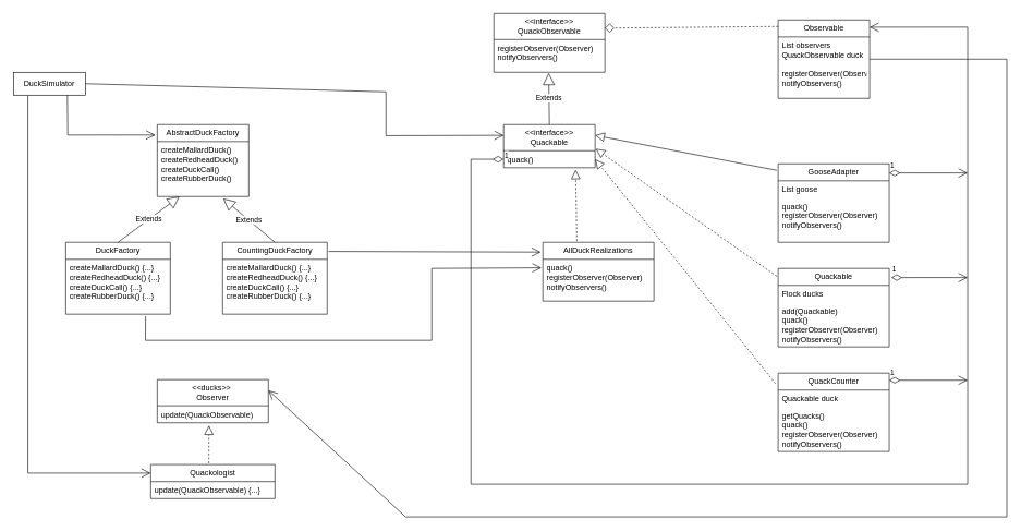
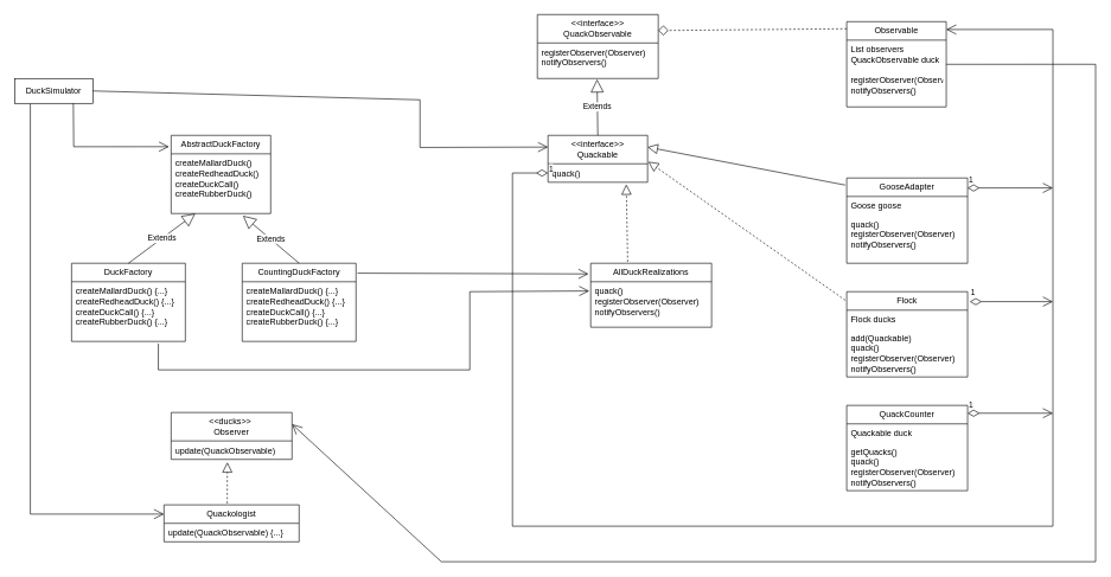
  <mxCell id="0" />
  <mxCell id="1" parent="0" />
  <mxCell id="2" value="DuckSimulator" style="html=1;whiteSpace=wrap;" vertex="1" parent="1"><mxGeometry x="20" y="110" width="110" height="35" as="geometry" /></mxCell>
  <mxCell id="3" value="AbstractDuckFactory" style="swimlane;fontStyle=0;childLayout=stackLayout;horizontal=1;startSize=26;fillColor=none;horizontalStack=0;resizeParent=1;resizeParentMax=0;resizeLast=0;collapsible=1;marginBottom=0;whiteSpace=wrap;html=1;" vertex="1" parent="1"><mxGeometry x="240" y="190" width="140" height="110" as="geometry" /></mxCell>
  <mxCell id="4" value="createMallardDuck()&lt;div&gt;createRedheadDuck() createDuckCall() createRubberDuck()&lt;br&gt;&lt;/div&gt;" style="text;strokeColor=none;fillColor=none;align=left;verticalAlign=top;spacingLeft=4;spacingRight=4;overflow=hidden;rotatable=0;points=[[0,0.5],[1,0.5]];portConstraint=eastwest;whiteSpace=wrap;html=1;" vertex="1" parent="3"><mxGeometry y="26" width="140" height="84" as="geometry" /></mxCell>
  <mxCell id="5" value="" style="endArrow=open;endFill=1;endSize=12;html=1;rounded=0;exitX=0.75;exitY=1;exitDx=0;exitDy=0;entryX=-0.021;entryY=0.145;entryDx=0;entryDy=0;entryPerimeter=0;" edge="1" parent="1" source="2" target="3"><mxGeometry width="160" relative="1" as="geometry"><mxPoint x="50" y="230" as="sourcePoint" /><mxPoint x="210" y="230" as="targetPoint" /><Array as="points"><mxPoint x="103" y="206" /></Array></mxGeometry></mxCell>
  <mxCell id="6" value="DuckFactory" style="swimlane;fontStyle=0;childLayout=stackLayout;horizontal=1;startSize=26;fillColor=none;horizontalStack=0;resizeParent=1;resizeParentMax=0;resizeLast=0;collapsible=1;marginBottom=0;whiteSpace=wrap;html=1;" vertex="1" parent="1"><mxGeometry x="100" y="370" width="160" height="110" as="geometry" /></mxCell>
  <mxCell id="7" value="createMallardDuck() {...}&lt;div&gt;createRedheadDuck() {...} createDuckCall() {...} createRubberDuck() {...}&lt;/div&gt;" style="text;strokeColor=none;fillColor=none;align=left;verticalAlign=top;spacingLeft=4;spacingRight=4;overflow=hidden;rotatable=0;points=[[0,0.5],[1,0.5]];portConstraint=eastwest;whiteSpace=wrap;html=1;" vertex="1" parent="6"><mxGeometry y="26" width="160" height="84" as="geometry" /></mxCell>
  <mxCell id="8" value="CountingDuckFactory" style="swimlane;fontStyle=0;childLayout=stackLayout;horizontal=1;startSize=26;fillColor=none;horizontalStack=0;resizeParent=1;resizeParentMax=0;resizeLast=0;collapsible=1;marginBottom=0;whiteSpace=wrap;html=1;" vertex="1" parent="1"><mxGeometry x="340" y="370" width="160" height="110" as="geometry" /></mxCell>
  <mxCell id="9" value="createMallardDuck() {...}&lt;div&gt;createRedheadDuck() {...} createDuckCall() {...} createRubberDuck() {...}&lt;/div&gt;" style="text;strokeColor=none;fillColor=none;align=left;verticalAlign=top;spacingLeft=4;spacingRight=4;overflow=hidden;rotatable=0;points=[[0,0.5],[1,0.5]];portConstraint=eastwest;whiteSpace=wrap;html=1;" vertex="1" parent="8"><mxGeometry y="26" width="160" height="84" as="geometry" /></mxCell>
  <mxCell id="10" value="Extends" style="endArrow=block;endSize=16;endFill=0;html=1;rounded=0;exitX=0.5;exitY=0;exitDx=0;exitDy=0;entryX=0.243;entryY=1;entryDx=0;entryDy=0;entryPerimeter=0;" edge="1" parent="1" source="6" target="4"><mxGeometry width="160" relative="1" as="geometry"><mxPoint x="170" y="340" as="sourcePoint" /><mxPoint x="330" y="340" as="targetPoint" /></mxGeometry></mxCell>
  <mxCell id="11" value="Extends" style="endArrow=block;endSize=16;endFill=0;html=1;rounded=0;exitX=0.5;exitY=0;exitDx=0;exitDy=0;entryX=0.721;entryY=1.036;entryDx=0;entryDy=0;entryPerimeter=0;" edge="1" parent="1" source="8" target="4"><mxGeometry width="160" relative="1" as="geometry"><mxPoint x="190" y="380" as="sourcePoint" /><mxPoint x="284" y="310" as="targetPoint" /></mxGeometry></mxCell>
  <mxCell id="12" value="&amp;lt;&amp;lt;interface&amp;gt;&amp;gt;&lt;div&gt;Quackable&lt;/div&gt;" style="swimlane;fontStyle=0;childLayout=stackLayout;horizontal=1;startSize=40;fillColor=none;horizontalStack=0;resizeParent=1;resizeParentMax=0;resizeLast=0;collapsible=1;marginBottom=0;whiteSpace=wrap;html=1;" vertex="1" parent="1"><mxGeometry x="770" y="190" width="140" height="66" as="geometry" /></mxCell>
  <mxCell id="13" value="quack()" style="text;strokeColor=none;fillColor=none;align=left;verticalAlign=top;spacingLeft=4;spacingRight=4;overflow=hidden;rotatable=0;points=[[0,0.5],[1,0.5]];portConstraint=eastwest;whiteSpace=wrap;html=1;" vertex="1" parent="12"><mxGeometry y="40" width="140" height="26" as="geometry" /></mxCell>
  <mxCell id="14" value="" style="endArrow=open;endFill=1;endSize=12;html=1;rounded=0;exitX=1;exitY=0.5;exitDx=0;exitDy=0;entryX=0;entryY=0.25;entryDx=0;entryDy=0;" edge="1" parent="1" source="2" target="12"><mxGeometry width="160" relative="1" as="geometry"><mxPoint x="260" y="130" as="sourcePoint" /><mxPoint x="420" y="130" as="targetPoint" /><Array as="points"><mxPoint x="590" y="140" /><mxPoint x="590" y="207" /></Array></mxGeometry></mxCell>
  <mxCell id="15" value="&amp;lt;&amp;lt;interface&amp;gt;&amp;gt; QuackObservable" style="swimlane;fontStyle=0;childLayout=stackLayout;horizontal=1;startSize=40;fillColor=none;horizontalStack=0;resizeParent=1;resizeParentMax=0;resizeLast=0;collapsible=1;marginBottom=0;whiteSpace=wrap;html=1;" vertex="1" parent="1"><mxGeometry x="755" y="20" width="170" height="90" as="geometry" /></mxCell>
  <mxCell id="16" value="registerObserver(Observer) notifyObservers()" style="text;strokeColor=none;fillColor=none;align=left;verticalAlign=top;spacingLeft=4;spacingRight=4;overflow=hidden;rotatable=0;points=[[0,0.5],[1,0.5]];portConstraint=eastwest;whiteSpace=wrap;html=1;" vertex="1" parent="15"><mxGeometry y="40" width="170" height="50" as="geometry" /></mxCell>
  <mxCell id="17" value="Extends" style="endArrow=block;endSize=16;endFill=0;html=1;rounded=0;exitX=0.5;exitY=0;exitDx=0;exitDy=0;entryX=0.494;entryY=1.02;entryDx=0;entryDy=0;entryPerimeter=0;" edge="1" parent="1" source="12" target="16"><mxGeometry width="160" relative="1" as="geometry"><mxPoint x="810" y="140" as="sourcePoint" /><mxPoint x="970" y="140" as="targetPoint" /></mxGeometry></mxCell>
  <mxCell id="18" value="Observable" style="swimlane;fontStyle=0;childLayout=stackLayout;horizontal=1;startSize=26;fillColor=none;horizontalStack=0;resizeParent=1;resizeParentMax=0;resizeLast=0;collapsible=1;marginBottom=0;whiteSpace=wrap;html=1;" vertex="1" parent="1"><mxGeometry x="1190" y="30" width="140" height="120" as="geometry" /></mxCell>
  <mxCell id="19" value="List observers QuackObservable duck&lt;div&gt;&lt;br&gt;&lt;/div&gt;&lt;div&gt;registerObserver(Observer) notifyObservers()&lt;br&gt;&lt;/div&gt;" style="text;strokeColor=none;fillColor=none;align=left;verticalAlign=top;spacingLeft=4;spacingRight=4;overflow=hidden;rotatable=0;points=[[0,0.5],[1,0.5]];portConstraint=eastwest;whiteSpace=wrap;html=1;" vertex="1" parent="18"><mxGeometry y="26" width="140" height="94" as="geometry" /></mxCell>
  <mxCell id="20" value="" style="endArrow=diamond;dashed=1;endFill=0;endSize=12;html=1;rounded=0;entryX=1;entryY=0.25;entryDx=0;entryDy=0;exitX=0;exitY=0.083;exitDx=0;exitDy=0;exitPerimeter=0;" edge="1" parent="1" source="18" target="15"><mxGeometry width="160" relative="1" as="geometry"><mxPoint x="1020" y="90" as="sourcePoint" /><mxPoint x="1180" y="90" as="targetPoint" /><Array as="points" /></mxGeometry></mxCell>
  <mxCell id="21" value="AllDuckRealizations" style="swimlane;fontStyle=0;childLayout=stackLayout;horizontal=1;startSize=26;fillColor=none;horizontalStack=0;resizeParent=1;resizeParentMax=0;resizeLast=0;collapsible=1;marginBottom=0;whiteSpace=wrap;html=1;" vertex="1" parent="1"><mxGeometry x="830" y="370" width="170" height="90" as="geometry" /></mxCell>
  <mxCell id="22" value="quack() registerObserver(Observer) notifyObservers()" style="text;strokeColor=none;fillColor=none;align=left;verticalAlign=top;spacingLeft=4;spacingRight=4;overflow=hidden;rotatable=0;points=[[0,0.5],[1,0.5]];portConstraint=eastwest;whiteSpace=wrap;html=1;" vertex="1" parent="21"><mxGeometry y="26" width="170" height="64" as="geometry" /></mxCell>
  <mxCell id="23" value="" style="endArrow=block;dashed=1;endFill=0;endSize=12;html=1;rounded=0;exitX=0.306;exitY=-0.022;exitDx=0;exitDy=0;exitPerimeter=0;entryX=0.786;entryY=1.115;entryDx=0;entryDy=0;entryPerimeter=0;" edge="1" parent="1" source="21" target="13"><mxGeometry width="160" relative="1" as="geometry"><mxPoint x="860" y="310" as="sourcePoint" /><mxPoint x="1020" y="310" as="targetPoint" /></mxGeometry></mxCell>
  <mxCell id="24" value="GooseAdapter" style="swimlane;fontStyle=0;childLayout=stackLayout;horizontal=1;startSize=26;fillColor=none;horizontalStack=0;resizeParent=1;resizeParentMax=0;resizeLast=0;collapsible=1;marginBottom=0;whiteSpace=wrap;html=1;" vertex="1" parent="1"><mxGeometry x="1190" y="250" width="170" height="120" as="geometry" /></mxCell>
- <mxCell id="25" value="List goose" style="text;strokeColor=none;fillColor=none;align=left;verticalAlign=top;spacingLeft=4;spacingRight=4;overflow=hidden;rotatable=0;points=[[0,0.5],[1,0.5]];portConstraint=eastwest;whiteSpace=wrap;html=1;" vertex="1" parent="24"><mxGeometry y="26" width="170" height="26" as="geometry" /></mxCell>
+ <mxCell id="25" value="Goose goose" style="text;strokeColor=none;fillColor=none;align=left;verticalAlign=top;spacingLeft=4;spacingRight=4;overflow=hidden;rotatable=0;points=[[0,0.5],[1,0.5]];portConstraint=eastwest;whiteSpace=wrap;html=1;" vertex="1" parent="24"><mxGeometry y="26" width="170" height="26" as="geometry" /></mxCell>
  <mxCell id="26" value="quack() registerObserver(Observer) notifyObservers()" style="text;strokeColor=none;fillColor=none;align=left;verticalAlign=top;spacingLeft=4;spacingRight=4;overflow=hidden;rotatable=0;points=[[0,0.5],[1,0.5]];portConstraint=eastwest;whiteSpace=wrap;html=1;" vertex="1" parent="24"><mxGeometry y="52" width="170" height="68" as="geometry" /></mxCell>
- <mxCell id="27" value="Quackable" style="swimlane;fontStyle=0;childLayout=stackLayout;horizontal=1;startSize=26;fillColor=none;horizontalStack=0;resizeParent=1;resizeParentMax=0;resizeLast=0;collapsible=1;marginBottom=0;whiteSpace=wrap;html=1;" vertex="1" parent="1"><mxGeometry x="1190" y="410" width="170" height="120" as="geometry" /></mxCell>
+ <mxCell id="27" value="Flock" style="swimlane;fontStyle=0;childLayout=stackLayout;horizontal=1;startSize=26;fillColor=none;horizontalStack=0;resizeParent=1;resizeParentMax=0;resizeLast=0;collapsible=1;marginBottom=0;whiteSpace=wrap;html=1;" vertex="1" parent="1"><mxGeometry x="1190" y="410" width="170" height="120" as="geometry" /></mxCell>
  <mxCell id="28" value="Flock ducks" style="text;strokeColor=none;fillColor=none;align=left;verticalAlign=top;spacingLeft=4;spacingRight=4;overflow=hidden;rotatable=0;points=[[0,0.5],[1,0.5]];portConstraint=eastwest;whiteSpace=wrap;html=1;" vertex="1" parent="27"><mxGeometry y="26" width="170" height="26" as="geometry" /></mxCell>
  <mxCell id="29" value="&lt;div&gt;add(Quackable)&lt;/div&gt;quack() registerObserver(Observer) notifyObservers()" style="text;strokeColor=none;fillColor=none;align=left;verticalAlign=top;spacingLeft=4;spacingRight=4;overflow=hidden;rotatable=0;points=[[0,0.5],[1,0.5]];portConstraint=eastwest;whiteSpace=wrap;html=1;" vertex="1" parent="27"><mxGeometry y="52" width="170" height="68" as="geometry" /></mxCell>
  <mxCell id="30" value="QuackCounter" style="swimlane;fontStyle=0;childLayout=stackLayout;horizontal=1;startSize=26;fillColor=none;horizontalStack=0;resizeParent=1;resizeParentMax=0;resizeLast=0;collapsible=1;marginBottom=0;whiteSpace=wrap;html=1;" vertex="1" parent="1"><mxGeometry x="1190" y="570" width="170" height="120" as="geometry" /></mxCell>
  <mxCell id="31" value="Quackable duck" style="text;strokeColor=none;fillColor=none;align=left;verticalAlign=top;spacingLeft=4;spacingRight=4;overflow=hidden;rotatable=0;points=[[0,0.5],[1,0.5]];portConstraint=eastwest;whiteSpace=wrap;html=1;" vertex="1" parent="30"><mxGeometry y="26" width="170" height="26" as="geometry" /></mxCell>
  <mxCell id="32" value="&lt;div&gt;getQuacks()&lt;/div&gt;quack() registerObserver(Observer) notifyObservers()" style="text;strokeColor=none;fillColor=none;align=left;verticalAlign=top;spacingLeft=4;spacingRight=4;overflow=hidden;rotatable=0;points=[[0,0.5],[1,0.5]];portConstraint=eastwest;whiteSpace=wrap;html=1;" vertex="1" parent="30"><mxGeometry y="52" width="170" height="68" as="geometry" /></mxCell>
  <mxCell id="33" value="" style="endArrow=block;dashed=0;endFill=0;endSize=12;html=1;rounded=0;exitX=-0.012;exitY=0.083;exitDx=0;exitDy=0;exitPerimeter=0;entryX=1;entryY=0.25;entryDx=0;entryDy=0;" edge="1" parent="1" source="24" target="12"><mxGeometry width="160" relative="1" as="geometry"><mxPoint x="892" y="378" as="sourcePoint" /><mxPoint x="890" y="269" as="targetPoint" /></mxGeometry></mxCell>
  <mxCell id="34" value="" style="endArrow=block;dashed=1;endFill=0;endSize=12;html=1;rounded=0;exitX=-0.012;exitY=0.1;exitDx=0;exitDy=0;exitPerimeter=0;entryX=1.007;entryY=-0.115;entryDx=0;entryDy=0;entryPerimeter=0;" edge="1" parent="1" source="27" target="13"><mxGeometry width="160" relative="1" as="geometry"><mxPoint x="1198" y="270" as="sourcePoint" /><mxPoint x="920" y="217" as="targetPoint" /></mxGeometry></mxCell>
- <mxCell id="35" value="" style="endArrow=block;dashed=1;endFill=0;endSize=12;html=1;rounded=0;exitX=-0.024;exitY=0.133;exitDx=0;exitDy=0;exitPerimeter=0;entryX=1;entryY=0.5;entryDx=0;entryDy=0;" edge="1" parent="1" source="30" target="13"><mxGeometry width="160" relative="1" as="geometry"><mxPoint x="1208" y="280" as="sourcePoint" /><mxPoint x="930" y="227" as="targetPoint" /></mxGeometry></mxCell>
  <mxCell id="36" value="1" style="endArrow=open;html=1;endSize=12;startArrow=diamondThin;startSize=14;startFill=0;edgeStyle=orthogonalEdgeStyle;align=left;verticalAlign=bottom;rounded=0;exitX=0;exitY=0.5;exitDx=0;exitDy=0;entryX=1;entryY=0.092;entryDx=0;entryDy=0;entryPerimeter=0;" edge="1" parent="1" source="13" target="18"><mxGeometry x="-1" y="3" relative="1" as="geometry"><mxPoint x="770" y="350" as="sourcePoint" /><mxPoint x="750" y="730" as="targetPoint" /><Array as="points"><mxPoint x="720" y="243" /><mxPoint x="720" y="740" /><mxPoint x="1480" y="740" /><mxPoint x="1480" y="41" /></Array></mxGeometry></mxCell>
  <mxCell id="37" value="1" style="endArrow=open;html=1;endSize=12;startArrow=diamondThin;startSize=14;startFill=0;edgeStyle=orthogonalEdgeStyle;align=left;verticalAlign=bottom;rounded=0;exitX=1;exitY=0.117;exitDx=0;exitDy=0;exitPerimeter=0;" edge="1" parent="1" source="24"><mxGeometry x="-1" y="3" relative="1" as="geometry"><mxPoint x="1390" y="270" as="sourcePoint" /><mxPoint x="1480" y="264" as="targetPoint" /></mxGeometry></mxCell>
  <mxCell id="38" value="1" style="endArrow=open;html=1;endSize=12;startArrow=diamondThin;startSize=14;startFill=0;edgeStyle=orthogonalEdgeStyle;align=left;verticalAlign=bottom;rounded=0;exitX=1.018;exitY=0.117;exitDx=0;exitDy=0;exitPerimeter=0;" edge="1" parent="1" source="27"><mxGeometry x="-1" y="3" relative="1" as="geometry"><mxPoint x="1370" y="274" as="sourcePoint" /><mxPoint x="1480" y="424" as="targetPoint" /></mxGeometry></mxCell>
  <mxCell id="39" value="1" style="endArrow=open;html=1;endSize=12;startArrow=diamondThin;startSize=14;startFill=0;edgeStyle=orthogonalEdgeStyle;align=left;verticalAlign=bottom;rounded=0;exitX=1;exitY=0.092;exitDx=0;exitDy=0;exitPerimeter=0;" edge="1" parent="1" source="30"><mxGeometry x="-1" y="3" relative="1" as="geometry"><mxPoint x="1380" y="284" as="sourcePoint" /><mxPoint x="1480" y="581" as="targetPoint" /></mxGeometry></mxCell>
  <mxCell id="40" value="" style="endArrow=open;endFill=1;endSize=12;html=1;rounded=0;exitX=1.013;exitY=0.127;exitDx=0;exitDy=0;exitPerimeter=0;entryX=-0.018;entryY=0.167;entryDx=0;entryDy=0;entryPerimeter=0;" edge="1" parent="1" source="8" target="21"><mxGeometry width="160" relative="1" as="geometry"><mxPoint x="480" y="280" as="sourcePoint" /><mxPoint x="640" y="280" as="targetPoint" /></mxGeometry></mxCell>
  <mxCell id="41" value="" style="endArrow=open;endFill=1;endSize=12;html=1;rounded=0;exitX=0.763;exitY=1.036;exitDx=0;exitDy=0;exitPerimeter=0;entryX=-0.012;entryY=0.203;entryDx=0;entryDy=0;entryPerimeter=0;" edge="1" parent="1" source="7" target="22"><mxGeometry width="160" relative="1" as="geometry"><mxPoint x="512" y="394" as="sourcePoint" /><mxPoint x="837" y="395" as="targetPoint" /><Array as="points"><mxPoint x="222" y="520" /><mxPoint x="660" y="520" /><mxPoint x="660" y="410" /></Array></mxGeometry></mxCell>
  <mxCell id="42" value="&lt;div&gt;&amp;lt;&amp;lt;ducks&amp;gt;&amp;gt;&amp;nbsp;&lt;/div&gt;&lt;div&gt;Observer&lt;/div&gt;" style="swimlane;fontStyle=0;childLayout=stackLayout;horizontal=1;startSize=40;fillColor=none;horizontalStack=0;resizeParent=1;resizeParentMax=0;resizeLast=0;collapsible=1;marginBottom=0;whiteSpace=wrap;html=1;" vertex="1" parent="1"><mxGeometry x="240" y="580" width="170" height="66" as="geometry" /></mxCell>
  <mxCell id="43" value="update(QuackObservable)" style="text;strokeColor=none;fillColor=none;align=left;verticalAlign=top;spacingLeft=4;spacingRight=4;overflow=hidden;rotatable=0;points=[[0,0.5],[1,0.5]];portConstraint=eastwest;whiteSpace=wrap;html=1;" vertex="1" parent="42"><mxGeometry y="40" width="170" height="26" as="geometry" /></mxCell>
  <mxCell id="44" value="Quackologist" style="swimlane;fontStyle=0;childLayout=stackLayout;horizontal=1;startSize=26;fillColor=none;horizontalStack=0;resizeParent=1;resizeParentMax=0;resizeLast=0;collapsible=1;marginBottom=0;whiteSpace=wrap;html=1;" vertex="1" parent="1"><mxGeometry x="230" y="710" width="190" height="52" as="geometry" /></mxCell>
  <mxCell id="45" value="update(QuackObservable) {...}" style="text;strokeColor=none;fillColor=none;align=left;verticalAlign=top;spacingLeft=4;spacingRight=4;overflow=hidden;rotatable=0;points=[[0,0.5],[1,0.5]];portConstraint=eastwest;whiteSpace=wrap;html=1;" vertex="1" parent="44"><mxGeometry y="26" width="190" height="26" as="geometry" /></mxCell>
  <mxCell id="46" value="" style="endArrow=block;dashed=1;endFill=0;endSize=12;html=1;rounded=0;exitX=0.468;exitY=-0.038;exitDx=0;exitDy=0;exitPerimeter=0;entryX=0.465;entryY=1.154;entryDx=0;entryDy=0;entryPerimeter=0;" edge="1" parent="1" source="44" target="43"><mxGeometry width="160" relative="1" as="geometry"><mxPoint x="300" y="660" as="sourcePoint" /><mxPoint x="460" y="660" as="targetPoint" /></mxGeometry></mxCell>
  <mxCell id="47" value="" style="endArrow=open;endFill=1;endSize=12;html=1;rounded=0;exitX=0.2;exitY=1.02;exitDx=0;exitDy=0;exitPerimeter=0;entryX=0;entryY=0.25;entryDx=0;entryDy=0;" edge="1" parent="1" source="2" target="44"><mxGeometry width="160" relative="1" as="geometry"><mxPoint x="30" y="720" as="sourcePoint" /><mxPoint x="190" y="720" as="targetPoint" /><Array as="points"><mxPoint x="42" y="723" /></Array></mxGeometry></mxCell>
  <mxCell id="48" value="" style="endArrow=open;endFill=1;endSize=12;html=1;rounded=0;exitX=1;exitY=0.362;exitDx=0;exitDy=0;exitPerimeter=0;entryX=1;entryY=0.25;entryDx=0;entryDy=0;" edge="1" parent="1" source="19" target="42"><mxGeometry width="160" relative="1" as="geometry"><mxPoint x="1380" y="90" as="sourcePoint" /><mxPoint x="1540" y="90" as="targetPoint" /><Array as="points"><mxPoint x="1540" y="90" /><mxPoint x="1540" y="790" /><mxPoint x="620" y="790" /></Array></mxGeometry></mxCell>
